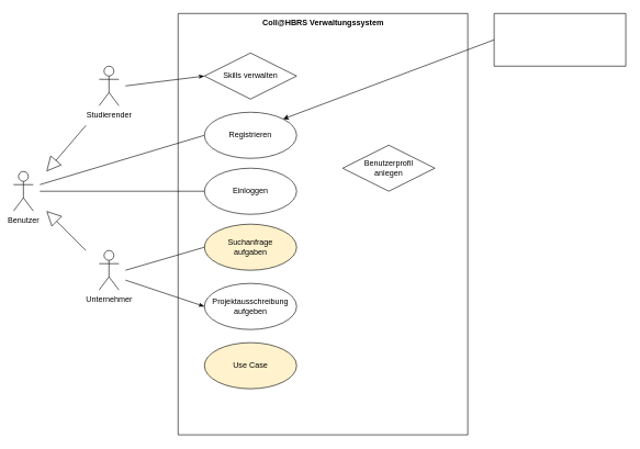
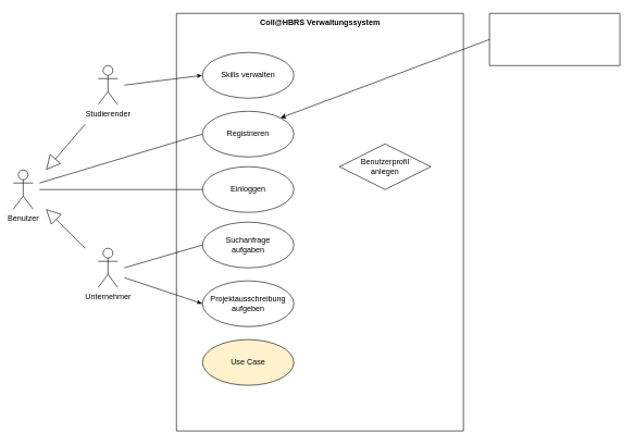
  <mxCell id="0" />
  <mxCell id="1" parent="0" />
  <mxCell id="2" value="" style="swimlane;startSize=0;" parent="1" vertex="1"><mxGeometry x="270" y="20" width="440" height="640" as="geometry" /></mxCell>
  <mxCell id="3" value="Einloggen" style="ellipse;whiteSpace=wrap;html=1;" parent="2" vertex="1"><mxGeometry x="40" y="235" width="140" height="70" as="geometry" /></mxCell>
- <mxCell id="4" value="Skills verwalten" style="rhombus;whiteSpace=wrap;html=1;" parent="2" vertex="1"><mxGeometry x="40" y="60" width="140" height="70" as="geometry" /></mxCell>
+ <mxCell id="4" value="Skills verwalten" style="ellipse;whiteSpace=wrap;html=1;" parent="2" vertex="1"><mxGeometry x="40" y="60" width="140" height="70" as="geometry" /></mxCell>
  <mxCell id="5" style="edgeStyle=none;rounded=0;orthogonalLoop=1;jettySize=auto;html=1;endArrow=classicThin;endFill=1;entryX=0;entryY=0.5;entryDx=0;entryDy=0;" edge="1" parent="2" target="4"><mxGeometry relative="1" as="geometry"><mxPoint x="-80" y="110" as="sourcePoint" /><mxPoint x="-90" y="20" as="targetPoint" /></mxGeometry></mxCell>
  <mxCell id="6" value="Projektausschreibung&lt;br&gt;aufgeben" style="ellipse;whiteSpace=wrap;html=1;" vertex="1" parent="2"><mxGeometry x="40" y="410" width="140" height="70" as="geometry" /></mxCell>
- <mxCell id="7" value="Suchanfrage&lt;br&gt;aufgaben" style="ellipse;whiteSpace=wrap;html=1;fillColor=#fff2cc;" vertex="1" parent="2"><mxGeometry x="40" y="320" width="140" height="70" as="geometry" /></mxCell>
+ <mxCell id="7" value="Suchanfrage&lt;br&gt;aufgaben" style="ellipse;whiteSpace=wrap;html=1;" vertex="1" parent="2"><mxGeometry x="40" y="320" width="140" height="70" as="geometry" /></mxCell>
  <mxCell id="8" value="Use Case" style="ellipse;whiteSpace=wrap;html=1;fillColor=#fff2cc;" vertex="1" parent="2"><mxGeometry x="40" y="500" width="140" height="70" as="geometry" /></mxCell>
  <mxCell id="9" style="edgeStyle=none;rounded=0;orthogonalLoop=1;jettySize=auto;html=1;exitX=0;exitY=0.5;exitDx=0;exitDy=0;endArrow=none;endFill=0;" edge="1" parent="2" source="10"><mxGeometry relative="1" as="geometry"><mxPoint x="-210" y="260" as="targetPoint" /></mxGeometry></mxCell>
  <mxCell id="10" value="Registrieren" style="ellipse;whiteSpace=wrap;html=1;" parent="2" vertex="1"><mxGeometry x="40" y="150" width="140" height="70" as="geometry" /></mxCell>
  <mxCell id="11" value="&lt;b&gt;Coll@HBRS Verwaltungssystem&lt;/b&gt;" style="text;html=1;align=center;verticalAlign=middle;resizable=0;points=[];autosize=1;strokeColor=none;fillColor=none;" vertex="1" parent="2"><mxGeometry x="115" width="210" height="30" as="geometry" /></mxCell>
  <mxCell id="12" value="Benutzerprofil&lt;br&gt;anlegen" style="rhombus;whiteSpace=wrap;html=1;" vertex="1" parent="2"><mxGeometry x="250" y="200" width="140" height="70" as="geometry" /></mxCell>
  <mxCell id="13" value="Unternehmer" style="shape=umlActor;verticalLabelPosition=bottom;verticalAlign=top;html=1;" parent="1" vertex="1"><mxGeometry x="150" y="380" width="30" height="60" as="geometry" /></mxCell>
  <mxCell id="14" style="edgeStyle=none;rounded=0;orthogonalLoop=1;jettySize=auto;html=1;entryX=0;entryY=0.5;entryDx=0;entryDy=0;endArrow=none;endFill=0;" edge="1" parent="1" target="3"><mxGeometry relative="1" as="geometry"><mxPoint x="60" y="290" as="sourcePoint" /></mxGeometry></mxCell>
  <mxCell id="15" value="Benutzer" style="shape=umlActor;verticalLabelPosition=bottom;verticalAlign=top;html=1;" parent="1" vertex="1"><mxGeometry x="20" y="260" width="30" height="60" as="geometry" /></mxCell>
  <mxCell id="16" style="rounded=0;orthogonalLoop=1;jettySize=auto;html=1;endArrow=block;endFill=0;endSize=20;" parent="1" edge="1"><mxGeometry relative="1" as="geometry"><mxPoint x="130" y="380" as="sourcePoint" /><mxPoint x="70" y="320" as="targetPoint" /></mxGeometry></mxCell>
  <mxCell id="17" value="Studierender" style="shape=umlActor;verticalLabelPosition=bottom;verticalAlign=top;html=1;" parent="1" vertex="1"><mxGeometry x="150" y="100" width="30" height="60" as="geometry" /></mxCell>
  <mxCell id="18" style="rounded=0;orthogonalLoop=1;jettySize=auto;html=1;endArrow=block;endFill=0;endSize=20;" edge="1" parent="1"><mxGeometry relative="1" as="geometry"><mxPoint x="130" y="190" as="sourcePoint" /><mxPoint x="70" y="260" as="targetPoint" /></mxGeometry></mxCell>
  <mxCell id="19" style="edgeStyle=none;rounded=0;orthogonalLoop=1;jettySize=auto;html=1;entryX=0;entryY=0.5;entryDx=0;entryDy=0;endArrow=classicThin;endFill=1;" edge="1" parent="1" target="6"><mxGeometry relative="1" as="geometry"><mxPoint x="190" y="425" as="sourcePoint" /><mxPoint x="280" y="425" as="targetPoint" /></mxGeometry></mxCell>
  <mxCell id="20" style="edgeStyle=none;rounded=0;orthogonalLoop=1;jettySize=auto;html=1;entryX=0;entryY=0.5;entryDx=0;entryDy=0;endArrow=none;endFill=0;" edge="1" parent="1" target="7"><mxGeometry relative="1" as="geometry"><mxPoint x="190" y="410" as="sourcePoint" /><mxPoint x="320" y="475" as="targetPoint" /></mxGeometry></mxCell>
  <mxCell id="21" style="edgeStyle=none;rounded=0;orthogonalLoop=1;jettySize=auto;html=1;exitX=0;exitY=0.5;exitDx=0;exitDy=0;entryX=1;entryY=0;entryDx=0;entryDy=0;" edge="1" parent="1" source="22" target="10"><mxGeometry relative="1" as="geometry" /></mxCell>
  <mxCell id="22" value="" style="swimlane;startSize=0;" vertex="1" parent="1"><mxGeometry x="750" y="20" width="200" height="80" as="geometry" /></mxCell>
